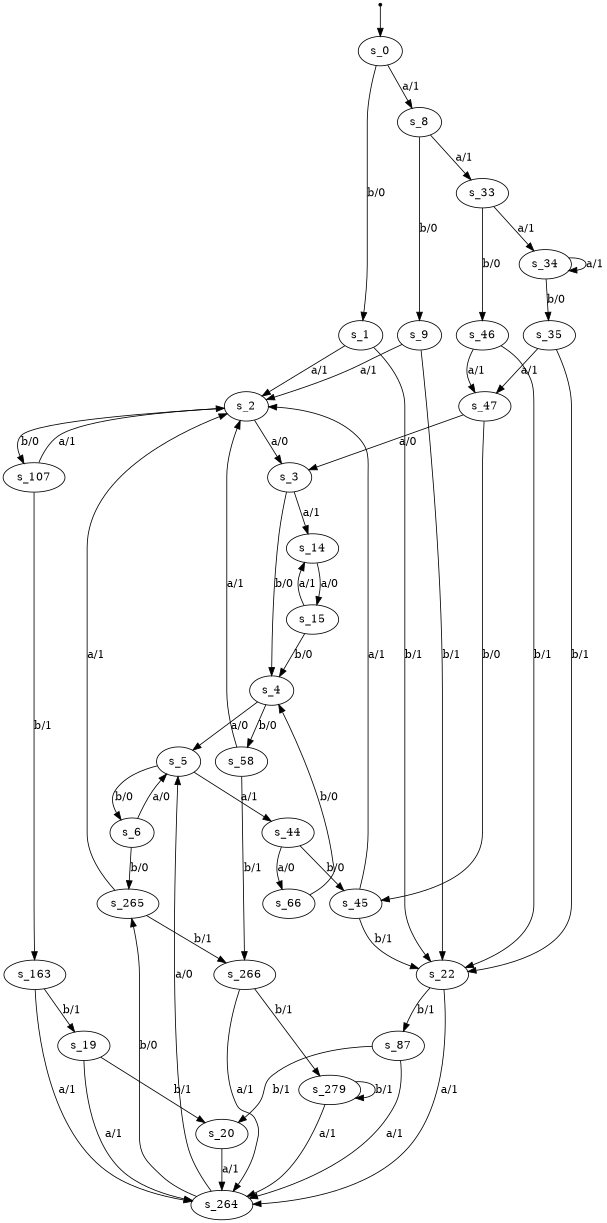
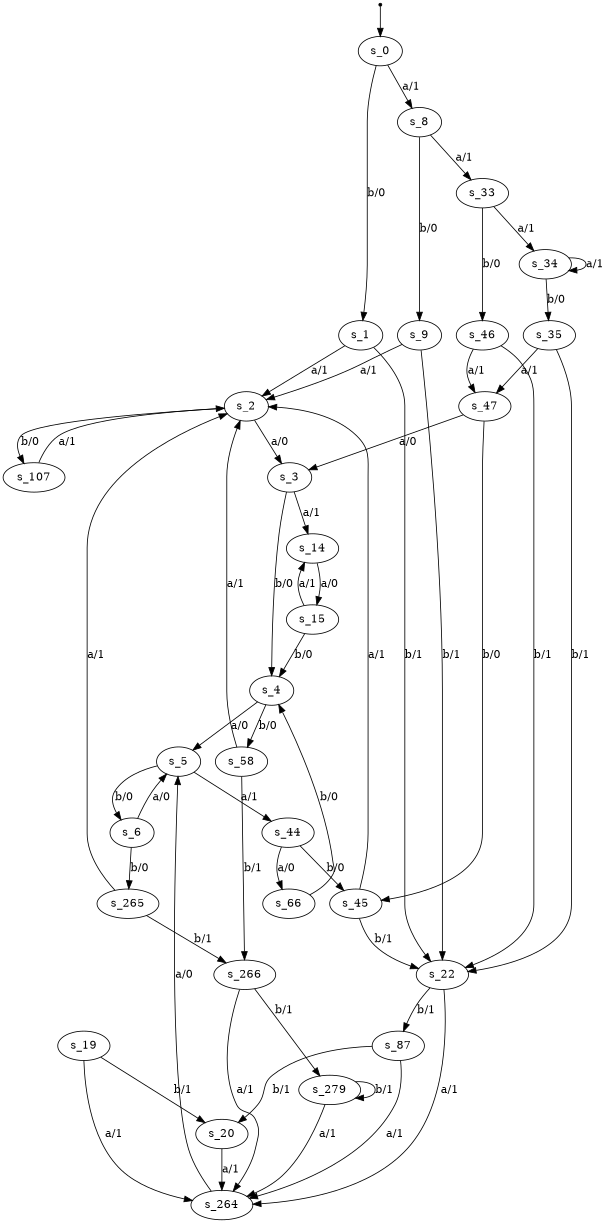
  digraph {
    s_0 [root=true]
    s_1
    s_8
    s_2
    s_22
    s_9
    s_33
    s_3
    s_107
    s_264
    s_87
    s_4
    s_14
-   s_163
    s_5
    s_58
    s_15
    s_6
    s_44
    s_266
    s_265
    s_45
    s_66
    s_19
    s_279
    s_20
    s_34
    s_46
    s_35
    s_47
    qi [shape=point]
    s_0 -> s_1 [label="b/0"]
    s_0 -> s_8 [label="a/1"]
    s_1 -> s_2 [label="a/1"]
    s_1 -> s_22 [label="b/1"]
    s_8 -> s_9 [label="b/0"]
    s_8 -> s_33 [label="a/1"]
    s_2 -> s_3 [label="a/0"]
    s_2 -> s_107 [label="b/0"]
    s_22 -> s_264 [label="a/1"]
    s_22 -> s_87 [label="b/1"]
    s_9 -> s_2 [label="a/1"]
    s_9 -> s_22 [label="b/1"]
    s_33 -> s_34 [label="a/1"]
    s_33 -> s_46 [label="b/0"]
    s_3 -> s_4 [label="b/0"]
    s_3 -> s_14 [label="a/1"]
    s_107 -> s_2 [label="a/1"]
-   s_107 -> s_163 [label="b/1"]
    s_264 -> s_5 [label="a/0"]
-   s_264 -> s_265 [label="b/0"]
    s_87 -> s_264 [label="a/1"]
    s_87 -> s_20 [label="b/1"]
    s_4 -> s_5 [label="a/0"]
    s_4 -> s_58 [label="b/0"]
    s_14 -> s_15 [label="a/0"]
-   s_163 -> s_264 [label="a/1"]
-   s_163 -> s_19 [label="b/1"]
    s_5 -> s_6 [label="b/0"]
    s_5 -> s_44 [label="a/1"]
    s_58 -> s_2 [label="a/1"]
    s_58 -> s_266 [label="b/1"]
    s_15 -> s_4 [label="b/0"]
    s_15 -> s_14 [label="a/1"]
    s_6 -> s_5 [label="a/0"]
    s_6 -> s_265 [label="b/0"]
    s_44 -> s_45 [label="b/0"]
    s_44 -> s_66 [label="a/0"]
    s_266 -> s_264 [label="a/1"]
    s_266 -> s_279 [label="b/1"]
    s_265 -> s_2 [label="a/1"]
    s_265 -> s_266 [label="b/1"]
    s_45 -> s_2 [label="a/1"]
    s_45 -> s_22 [label="b/1"]
    s_66 -> s_4 [label="b/0"]
    s_19 -> s_264 [label="a/1"]
    s_19 -> s_20 [label="b/1"]
    s_279 -> s_264 [label="a/1"]
    s_279 -> s_279 [label="b/1"]
    s_20 -> s_264 [label="a/1"]
    s_34 -> s_34 [label="a/1"]
    s_34 -> s_35 [label="b/0"]
    s_46 -> s_22 [label="b/1"]
    s_46 -> s_47 [label="a/1"]
    s_35 -> s_22 [label="b/1"]
    s_35 -> s_47 [label="a/1"]
    s_47 -> s_3 [label="a/0"]
    s_47 -> s_45 [label="b/0"]
    qi -> s_0
  }
